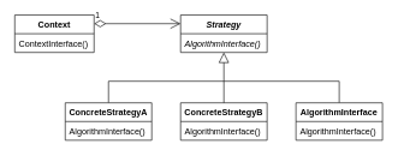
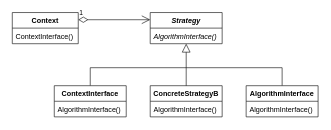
  <mxCell id="0" />
  <mxCell id="1" parent="0" />
  <mxCell id="2" value="Context" style="swimlane;fontStyle=1;align=center;verticalAlign=top;childLayout=stackLayout;horizontal=1;startSize=26;horizontalStack=0;resizeParent=1;resizeParentMax=0;resizeLast=0;collapsible=1;marginBottom=0;" vertex="1" parent="1"><mxGeometry x="20" y="20" width="110" height="52" as="geometry" /></mxCell>
  <mxCell id="3" value="ContextInterface()" style="text;strokeColor=none;fillColor=none;align=left;verticalAlign=top;spacingLeft=4;spacingRight=4;overflow=hidden;rotatable=0;points=[[0,0.5],[1,0.5]];portConstraint=eastwest;" vertex="1" parent="2"><mxGeometry y="26" width="110" height="26" as="geometry" /></mxCell>
  <mxCell id="4" value="Strategy" style="swimlane;fontStyle=3;align=center;verticalAlign=top;childLayout=stackLayout;horizontal=1;startSize=26;horizontalStack=0;resizeParent=1;resizeParentMax=0;resizeLast=0;collapsible=1;marginBottom=0;" vertex="1" parent="1"><mxGeometry x="250" y="20" width="120" height="52" as="geometry" /></mxCell>
  <mxCell id="5" value="AlgorithmInterface()" style="text;strokeColor=none;fillColor=none;align=left;verticalAlign=top;spacingLeft=4;spacingRight=4;overflow=hidden;rotatable=0;points=[[0,0.5],[1,0.5]];portConstraint=eastwest;fontStyle=2" vertex="1" parent="4"><mxGeometry y="26" width="120" height="26" as="geometry" /></mxCell>
  <mxCell id="6" style="rounded=0;orthogonalLoop=1;jettySize=auto;html=1;exitX=0.5;exitY=0;exitDx=0;exitDy=0;endArrow=none;endFill=0;strokeColor=#000000;" edge="1" parent="1" source="7"><mxGeometry relative="1" as="geometry"><mxPoint x="310" y="112" as="targetPoint" /><Array as="points"><mxPoint x="150" y="112" /></Array></mxGeometry></mxCell>
- <mxCell id="7" value="ConcreteStrategyA" style="swimlane;fontStyle=1;align=center;verticalAlign=top;childLayout=stackLayout;horizontal=1;startSize=26;horizontalStack=0;resizeParent=1;resizeParentMax=0;resizeLast=0;collapsible=1;marginBottom=0;" vertex="1" parent="1"><mxGeometry x="90" y="142" width="120" height="52" as="geometry" /></mxCell>
+ <mxCell id="7" value="ContextInterface" style="swimlane;fontStyle=1;align=center;verticalAlign=top;childLayout=stackLayout;horizontal=1;startSize=26;horizontalStack=0;resizeParent=1;resizeParentMax=0;resizeLast=0;collapsible=1;marginBottom=0;" vertex="1" parent="1"><mxGeometry x="90" y="142" width="120" height="52" as="geometry" /></mxCell>
  <mxCell id="8" value="AlgorithmInterface()" style="text;strokeColor=none;fillColor=none;align=left;verticalAlign=top;spacingLeft=4;spacingRight=4;overflow=hidden;rotatable=0;points=[[0,0.5],[1,0.5]];portConstraint=eastwest;" vertex="1" parent="7"><mxGeometry y="26" width="120" height="26" as="geometry" /></mxCell>
  <mxCell id="9" value="ConcreteStrategyB" style="swimlane;fontStyle=1;align=center;verticalAlign=top;childLayout=stackLayout;horizontal=1;startSize=26;horizontalStack=0;resizeParent=1;resizeParentMax=0;resizeLast=0;collapsible=1;marginBottom=0;" vertex="1" parent="1"><mxGeometry x="250" y="142" width="120" height="52" as="geometry" /></mxCell>
  <mxCell id="10" value="AlgorithmInterface()" style="text;strokeColor=none;fillColor=none;align=left;verticalAlign=top;spacingLeft=4;spacingRight=4;overflow=hidden;rotatable=0;points=[[0,0.5],[1,0.5]];portConstraint=eastwest;" vertex="1" parent="9"><mxGeometry y="26" width="120" height="26" as="geometry" /></mxCell>
  <mxCell id="11" style="edgeStyle=none;rounded=0;orthogonalLoop=1;jettySize=auto;html=1;exitX=0.5;exitY=0;exitDx=0;exitDy=0;endArrow=none;endFill=0;strokeColor=#000000;" edge="1" parent="1" source="12"><mxGeometry relative="1" as="geometry"><mxPoint x="310" y="112" as="targetPoint" /><Array as="points"><mxPoint x="470" y="112" /></Array></mxGeometry></mxCell>
  <mxCell id="12" value="AlgorithmInterface" style="swimlane;fontStyle=1;align=center;verticalAlign=top;childLayout=stackLayout;horizontal=1;startSize=26;horizontalStack=0;resizeParent=1;resizeParentMax=0;resizeLast=0;collapsible=1;marginBottom=0;" vertex="1" parent="1"><mxGeometry x="410" y="142" width="120" height="52" as="geometry" /></mxCell>
  <mxCell id="13" value="AlgorithmInterface()" style="text;strokeColor=none;fillColor=none;align=left;verticalAlign=top;spacingLeft=4;spacingRight=4;overflow=hidden;rotatable=0;points=[[0,0.5],[1,0.5]];portConstraint=eastwest;" vertex="1" parent="12"><mxGeometry y="26" width="120" height="26" as="geometry" /></mxCell>
  <mxCell id="14" value="1" style="endArrow=open;html=1;endSize=12;startArrow=diamondThin;startSize=14;startFill=0;edgeStyle=orthogonalEdgeStyle;align=left;verticalAlign=bottom;" edge="1" parent="1"><mxGeometry x="-1" y="3" relative="1" as="geometry"><mxPoint x="130" y="32" as="sourcePoint" /><mxPoint x="250" y="32" as="targetPoint" /></mxGeometry></mxCell>
  <mxCell id="15" value="" style="endArrow=block;endFill=0;endSize=12;html=1;exitX=0.5;exitY=0;exitDx=0;exitDy=0;" edge="1" parent="1" source="9" target="5"><mxGeometry width="160" relative="1" as="geometry"><mxPoint x="410" y="102" as="sourcePoint" /><mxPoint x="331" y="77" as="targetPoint" /></mxGeometry></mxCell>
